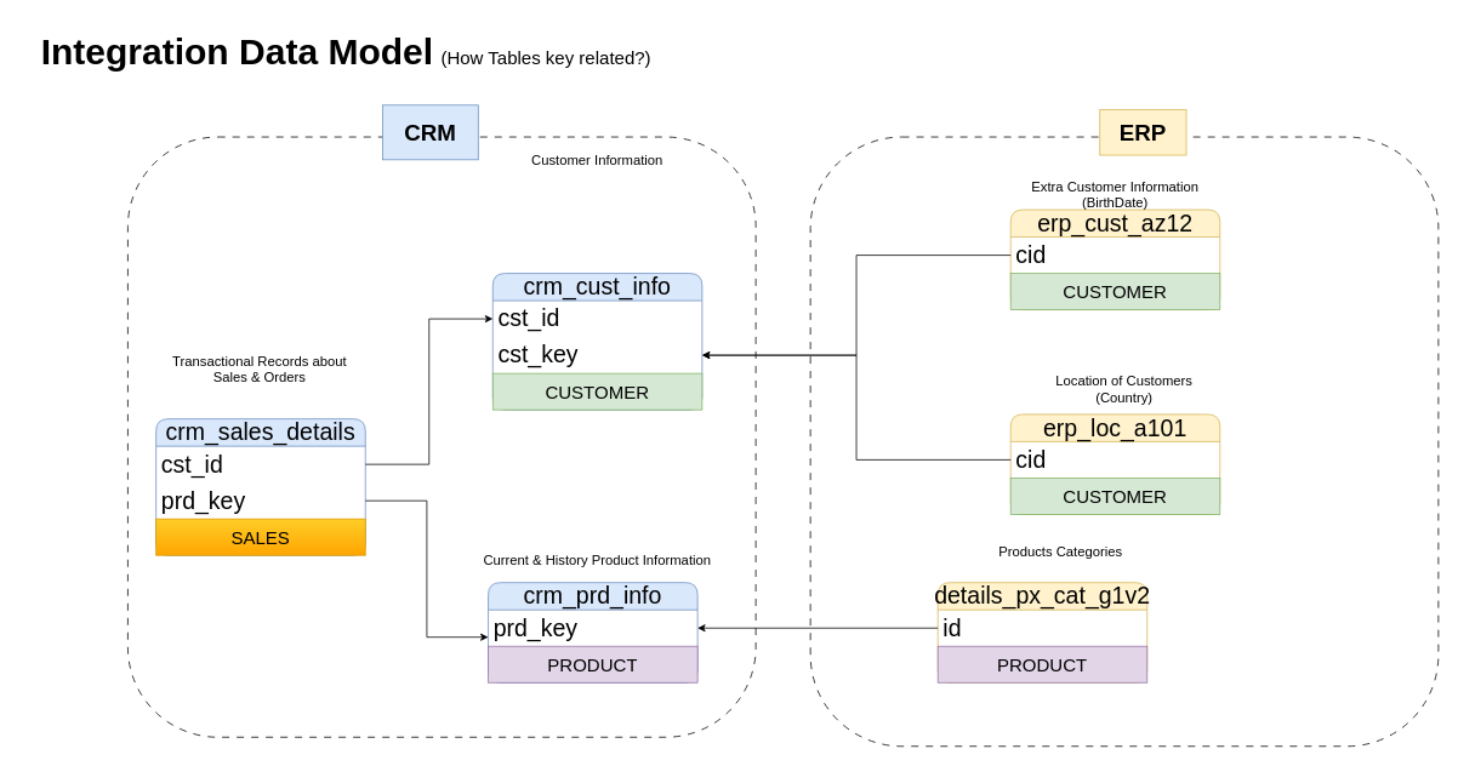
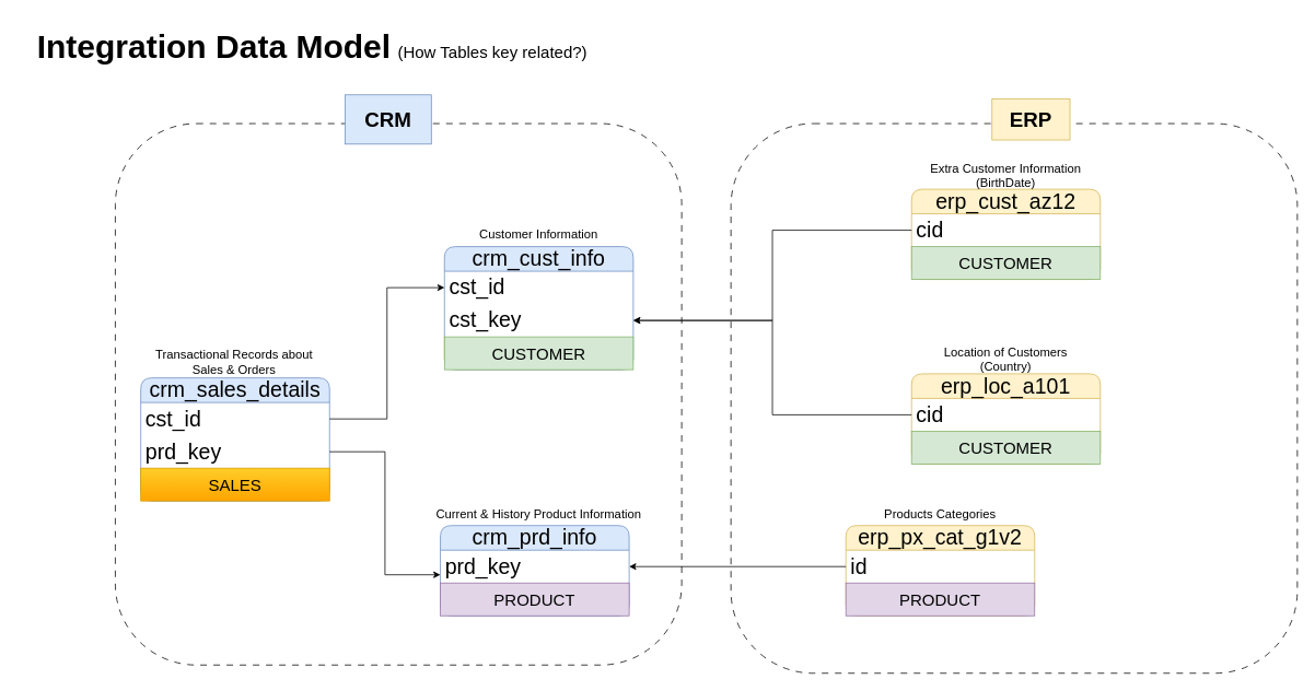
  <mxCell id="0" />
  <mxCell id="1" parent="0" />
  <mxCell id="2" value="" style="rounded=1;whiteSpace=wrap;html=1;fillColor=none;dashed=1;dashPattern=8 8;" vertex="1" parent="1"><mxGeometry x="890" y="150" width="690" height="670" as="geometry" /></mxCell>
  <mxCell id="3" value="" style="rounded=1;whiteSpace=wrap;html=1;fillColor=none;dashed=1;dashPattern=8 8;" vertex="1" parent="1"><mxGeometry x="140" y="150" width="690" height="660" as="geometry" /></mxCell>
  <mxCell id="4" value="&lt;font style=&quot;font-size: 40px;&quot;&gt;&lt;b&gt;Integration Data Model&lt;/b&gt;&lt;/font&gt;&lt;font style=&quot;font-size: 30px;&quot;&gt; &lt;/font&gt;&lt;font style=&quot;font-size: 20px;&quot;&gt;(How Tables key related?)&lt;/font&gt;" style="text;html=1;align=center;verticalAlign=middle;whiteSpace=wrap;rounded=0;" vertex="1" parent="1"><mxGeometry x="20" y="20" width="720" height="70" as="geometry" /></mxCell>
  <mxCell id="5" value="crm_cust_info" style="swimlane;fontStyle=0;childLayout=stackLayout;horizontal=1;startSize=30;horizontalStack=0;resizeParent=1;resizeParentMax=0;resizeLast=0;collapsible=1;marginBottom=0;whiteSpace=wrap;html=1;rounded=1;fillColor=#dae8fc;strokeColor=#6c8ebf;fontSize=26;align=center;" vertex="1" parent="1"><mxGeometry x="541" y="300" width="230" height="150" as="geometry" /></mxCell>
  <mxCell id="6" value="cst_id" style="text;strokeColor=none;fillColor=none;align=left;verticalAlign=middle;spacingLeft=4;spacingRight=4;overflow=hidden;points=[[0,0.5],[1,0.5]];portConstraint=eastwest;rotatable=0;whiteSpace=wrap;html=1;fontSize=26;" vertex="1" parent="5"><mxGeometry y="30" width="230" height="40" as="geometry" /></mxCell>
  <mxCell id="7" value="cst_key" style="text;strokeColor=none;fillColor=none;align=left;verticalAlign=middle;spacingLeft=4;spacingRight=4;overflow=hidden;points=[[0,0.5],[1,0.5]];portConstraint=eastwest;rotatable=0;whiteSpace=wrap;html=1;fontSize=26;" vertex="1" parent="5"><mxGeometry y="70" width="230" height="40" as="geometry" /></mxCell>
  <mxCell id="8" value="&lt;font style=&quot;font-size: 20px;&quot;&gt;CUSTOMER&lt;/font&gt;" style="text;html=1;strokeColor=#82b366;fillColor=#d5e8d4;align=center;verticalAlign=middle;whiteSpace=wrap;overflow=hidden;" vertex="1" parent="5"><mxGeometry y="110" width="230" height="40" as="geometry" /></mxCell>
- <mxCell id="9" value="&lt;font style=&quot;font-size: 15px;&quot;&gt;Customer Information&lt;/font&gt;" style="text;html=1;align=center;verticalAlign=middle;whiteSpace=wrap;rounded=0;" vertex="1" parent="1"><mxGeometry x="551" y="160" width="210" height="30" as="geometry" /></mxCell>
+ <mxCell id="9" value="&lt;font style=&quot;font-size: 15px;&quot;&gt;Customer Information&lt;/font&gt;" style="text;html=1;align=center;verticalAlign=middle;whiteSpace=wrap;rounded=0;" vertex="1" parent="1"><mxGeometry x="551" y="270" width="210" height="30" as="geometry" /></mxCell>
  <mxCell id="10" value="crm_prd_info" style="swimlane;fontStyle=0;childLayout=stackLayout;horizontal=1;startSize=30;horizontalStack=0;resizeParent=1;resizeParentMax=0;resizeLast=0;collapsible=1;marginBottom=0;whiteSpace=wrap;html=1;rounded=1;fillColor=#dae8fc;strokeColor=#6c8ebf;fontSize=26;align=center;" vertex="1" parent="1"><mxGeometry x="536" y="640" width="230" height="110" as="geometry" /></mxCell>
  <mxCell id="11" value="prd_key" style="text;strokeColor=none;fillColor=none;align=left;verticalAlign=middle;spacingLeft=4;spacingRight=4;overflow=hidden;points=[[0,0.5],[1,0.5]];portConstraint=eastwest;rotatable=0;whiteSpace=wrap;html=1;fontSize=26;" vertex="1" parent="10"><mxGeometry y="30" width="230" height="40" as="geometry" /></mxCell>
  <mxCell id="12" value="&lt;font style=&quot;font-size: 20px;&quot;&gt;PRODUCT&lt;/font&gt;" style="text;html=1;strokeColor=#9673a6;fillColor=#e1d5e7;align=center;verticalAlign=middle;whiteSpace=wrap;overflow=hidden;" vertex="1" parent="10"><mxGeometry y="70" width="230" height="40" as="geometry" /></mxCell>
- <mxCell id="13" value="&lt;font style=&quot;font-size: 15px;&quot;&gt;Current &amp;amp; History Product Information&lt;/font&gt;" style="text;html=1;align=center;verticalAlign=middle;whiteSpace=wrap;rounded=0;" vertex="1" parent="1"><mxGeometry x="486" y="600" width="340" height="30" as="geometry" /></mxCell>
+ <mxCell id="13" value="&lt;font style=&quot;font-size: 15px;&quot;&gt;Current &amp;amp; History Product Information&lt;/font&gt;" style="text;html=1;align=center;verticalAlign=middle;whiteSpace=wrap;rounded=0;" vertex="1" parent="1"><mxGeometry x="486" y="610" width="340" height="30" as="geometry" /></mxCell>
  <mxCell id="14" value="crm_sales_details" style="swimlane;fontStyle=0;childLayout=stackLayout;horizontal=1;startSize=30;horizontalStack=0;resizeParent=1;resizeParentMax=0;resizeLast=0;collapsible=1;marginBottom=0;whiteSpace=wrap;html=1;rounded=1;fillColor=#dae8fc;strokeColor=#6c8ebf;fontSize=26;align=center;" vertex="1" parent="1"><mxGeometry x="171" y="460" width="230" height="150" as="geometry" /></mxCell>
  <mxCell id="15" value="cst_id" style="text;strokeColor=none;fillColor=none;align=left;verticalAlign=middle;spacingLeft=4;spacingRight=4;overflow=hidden;points=[[0,0.5],[1,0.5]];portConstraint=eastwest;rotatable=0;whiteSpace=wrap;html=1;fontSize=26;" vertex="1" parent="14"><mxGeometry y="30" width="230" height="40" as="geometry" /></mxCell>
  <mxCell id="16" value="prd_key" style="text;strokeColor=none;fillColor=none;align=left;verticalAlign=middle;spacingLeft=4;spacingRight=4;overflow=hidden;points=[[0,0.5],[1,0.5]];portConstraint=eastwest;rotatable=0;whiteSpace=wrap;html=1;fontSize=26;" vertex="1" parent="14"><mxGeometry y="70" width="230" height="40" as="geometry" /></mxCell>
  <mxCell id="17" value="&lt;font style=&quot;font-size: 20px;&quot;&gt;SALES&lt;/font&gt;" style="text;html=1;strokeColor=#d79b00;fillColor=#ffcd28;align=center;verticalAlign=middle;whiteSpace=wrap;overflow=hidden;gradientColor=#ffa500;" vertex="1" parent="14"><mxGeometry y="110" width="230" height="40" as="geometry" /></mxCell>
- <mxCell id="18" value="&lt;font style=&quot;font-size: 15px;&quot;&gt;Transactional Records about Sales &amp;amp; Orders&lt;/font&gt;" style="text;html=1;align=center;verticalAlign=middle;whiteSpace=wrap;rounded=0;" vertex="1" parent="1"><mxGeometry x="170" y="390" width="230" height="30" as="geometry" /></mxCell>
+ <mxCell id="18" value="&lt;font style=&quot;font-size: 15px;&quot;&gt;Transactional Records about Sales &amp;amp; Orders&lt;/font&gt;" style="text;html=1;align=center;verticalAlign=middle;whiteSpace=wrap;rounded=0;" vertex="1" parent="1"><mxGeometry x="170" y="425" width="230" height="30" as="geometry" /></mxCell>
  <mxCell id="19" style="edgeStyle=orthogonalEdgeStyle;rounded=0;orthogonalLoop=1;jettySize=auto;html=1;entryX=0;entryY=0.5;entryDx=0;entryDy=0;" edge="1" parent="1" source="15" target="6"><mxGeometry relative="1" as="geometry" /></mxCell>
  <mxCell id="20" style="edgeStyle=orthogonalEdgeStyle;rounded=0;orthogonalLoop=1;jettySize=auto;html=1;entryX=0;entryY=0.75;entryDx=0;entryDy=0;entryPerimeter=0;" edge="1" parent="1" source="16" target="11"><mxGeometry relative="1" as="geometry" /></mxCell>
  <mxCell id="21" value="erp_cust_az12" style="swimlane;fontStyle=0;childLayout=stackLayout;horizontal=1;startSize=30;horizontalStack=0;resizeParent=1;resizeParentMax=0;resizeLast=0;collapsible=1;marginBottom=0;whiteSpace=wrap;html=1;rounded=1;fillColor=#fff2cc;strokeColor=#d6b656;fontSize=26;align=center;" vertex="1" parent="1"><mxGeometry x="1110" y="230" width="230" height="110" as="geometry" /></mxCell>
  <mxCell id="22" value="cid" style="text;strokeColor=none;fillColor=none;align=left;verticalAlign=middle;spacingLeft=4;spacingRight=4;overflow=hidden;points=[[0,0.5],[1,0.5]];portConstraint=eastwest;rotatable=0;whiteSpace=wrap;html=1;fontSize=26;" vertex="1" parent="21"><mxGeometry y="30" width="230" height="40" as="geometry" /></mxCell>
  <mxCell id="23" value="&lt;font style=&quot;font-size: 20px;&quot;&gt;CUSTOMER&lt;/font&gt;" style="text;html=1;strokeColor=#82b366;fillColor=#d5e8d4;align=center;verticalAlign=middle;whiteSpace=wrap;overflow=hidden;" vertex="1" parent="21"><mxGeometry y="70" width="230" height="40" as="geometry" /></mxCell>
  <mxCell id="24" value="&lt;font style=&quot;font-size: 15px;&quot;&gt;Extra Customer Information (BirthDate)&lt;/font&gt;" style="text;html=1;align=center;verticalAlign=middle;whiteSpace=wrap;rounded=0;" vertex="1" parent="1"><mxGeometry x="1120" y="198" width="210" height="30" as="geometry" /></mxCell>
  <mxCell id="25" style="edgeStyle=orthogonalEdgeStyle;rounded=0;orthogonalLoop=1;jettySize=auto;html=1;" edge="1" parent="1" source="22" target="7"><mxGeometry relative="1" as="geometry" /></mxCell>
  <mxCell id="26" value="erp_loc_a101" style="swimlane;fontStyle=0;childLayout=stackLayout;horizontal=1;startSize=30;horizontalStack=0;resizeParent=1;resizeParentMax=0;resizeLast=0;collapsible=1;marginBottom=0;whiteSpace=wrap;html=1;rounded=1;fillColor=#fff2cc;strokeColor=#d6b656;fontSize=26;align=center;" vertex="1" parent="1"><mxGeometry x="1110" y="455" width="230" height="110" as="geometry" /></mxCell>
  <mxCell id="27" value="cid" style="text;strokeColor=none;fillColor=none;align=left;verticalAlign=middle;spacingLeft=4;spacingRight=4;overflow=hidden;points=[[0,0.5],[1,0.5]];portConstraint=eastwest;rotatable=0;whiteSpace=wrap;html=1;fontSize=26;" vertex="1" parent="26"><mxGeometry y="30" width="230" height="40" as="geometry" /></mxCell>
  <mxCell id="28" value="&lt;font style=&quot;font-size: 20px;&quot;&gt;CUSTOMER&lt;/font&gt;" style="text;html=1;strokeColor=#82b366;fillColor=#d5e8d4;align=center;verticalAlign=middle;whiteSpace=wrap;overflow=hidden;" vertex="1" parent="26"><mxGeometry y="70" width="230" height="40" as="geometry" /></mxCell>
- <mxCell id="29" value="&lt;font style=&quot;font-size: 15px;&quot;&gt;Location of Customers (Country)&lt;/font&gt;" style="text;html=1;align=center;verticalAlign=middle;whiteSpace=wrap;rounded=0;" vertex="1" parent="1"><mxGeometry x="1130" y="412" width="210" height="30" as="geometry" /></mxCell>
+ <mxCell id="29" value="&lt;font style=&quot;font-size: 15px;&quot;&gt;Location of Customers (Country)&lt;/font&gt;" style="text;html=1;align=center;verticalAlign=middle;whiteSpace=wrap;rounded=0;" vertex="1" parent="1"><mxGeometry x="1120" y="422" width="210" height="30" as="geometry" /></mxCell>
  <mxCell id="30" style="edgeStyle=orthogonalEdgeStyle;rounded=0;orthogonalLoop=1;jettySize=auto;html=1;entryX=1;entryY=0.5;entryDx=0;entryDy=0;" edge="1" parent="1" source="27" target="7"><mxGeometry relative="1" as="geometry" /></mxCell>
- <mxCell id="31" value="details_px_cat_g1v2" style="swimlane;fontStyle=0;childLayout=stackLayout;horizontal=1;startSize=30;horizontalStack=0;resizeParent=1;resizeParentMax=0;resizeLast=0;collapsible=1;marginBottom=0;whiteSpace=wrap;html=1;rounded=1;fillColor=#fff2cc;strokeColor=#d6b656;fontSize=26;align=center;" vertex="1" parent="1"><mxGeometry x="1030" y="640" width="230" height="110" as="geometry" /></mxCell>
+ <mxCell id="31" value="erp_px_cat_g1v2" style="swimlane;fontStyle=0;childLayout=stackLayout;horizontal=1;startSize=30;horizontalStack=0;resizeParent=1;resizeParentMax=0;resizeLast=0;collapsible=1;marginBottom=0;whiteSpace=wrap;html=1;rounded=1;fillColor=#fff2cc;strokeColor=#d6b656;fontSize=26;align=center;" vertex="1" parent="1"><mxGeometry x="1030" y="640" width="230" height="110" as="geometry" /></mxCell>
  <mxCell id="32" value="id" style="text;strokeColor=none;fillColor=none;align=left;verticalAlign=middle;spacingLeft=4;spacingRight=4;overflow=hidden;points=[[0,0.5],[1,0.5]];portConstraint=eastwest;rotatable=0;whiteSpace=wrap;html=1;fontSize=26;" vertex="1" parent="31"><mxGeometry y="30" width="230" height="40" as="geometry" /></mxCell>
  <mxCell id="33" value="&lt;font style=&quot;font-size: 20px;&quot;&gt;PRODUCT&lt;/font&gt;" style="text;html=1;strokeColor=#9673a6;fillColor=#e1d5e7;align=center;verticalAlign=middle;whiteSpace=wrap;overflow=hidden;" vertex="1" parent="31"><mxGeometry y="70" width="230" height="40" as="geometry" /></mxCell>
- <mxCell id="34" value="&lt;span style=&quot;font-size: 15px;&quot;&gt;Products Categories&lt;/span&gt;" style="text;html=1;align=center;verticalAlign=middle;whiteSpace=wrap;rounded=0;" vertex="1" parent="1"><mxGeometry x="1060" y="590" width="210" height="30" as="geometry" /></mxCell>
+ <mxCell id="34" value="&lt;span style=&quot;font-size: 15px;&quot;&gt;Products Categories&lt;/span&gt;" style="text;html=1;align=center;verticalAlign=middle;whiteSpace=wrap;rounded=0;" vertex="1" parent="1"><mxGeometry x="1040" y="610" width="210" height="30" as="geometry" /></mxCell>
  <mxCell id="35" style="edgeStyle=orthogonalEdgeStyle;rounded=0;orthogonalLoop=1;jettySize=auto;html=1;entryX=1;entryY=0.5;entryDx=0;entryDy=0;" edge="1" parent="1" source="32" target="11"><mxGeometry relative="1" as="geometry" /></mxCell>
  <mxCell id="36" value="&lt;font style=&quot;font-size: 25px;&quot;&gt;CRM&lt;/font&gt;" style="text;html=1;align=center;verticalAlign=middle;whiteSpace=wrap;rounded=0;fillColor=#dae8fc;strokeColor=#6c8ebf;fontStyle=1" vertex="1" parent="1"><mxGeometry x="420" y="115" width="105" height="60" as="geometry" /></mxCell>
  <mxCell id="37" value="&lt;font style=&quot;font-size: 25px;&quot;&gt;ERP&lt;/font&gt;" style="text;html=1;align=center;verticalAlign=middle;whiteSpace=wrap;rounded=0;fillColor=#fff2cc;strokeColor=#d6b656;fontStyle=1" vertex="1" parent="1"><mxGeometry x="1208" y="120" width="95" height="50" as="geometry" /></mxCell>
